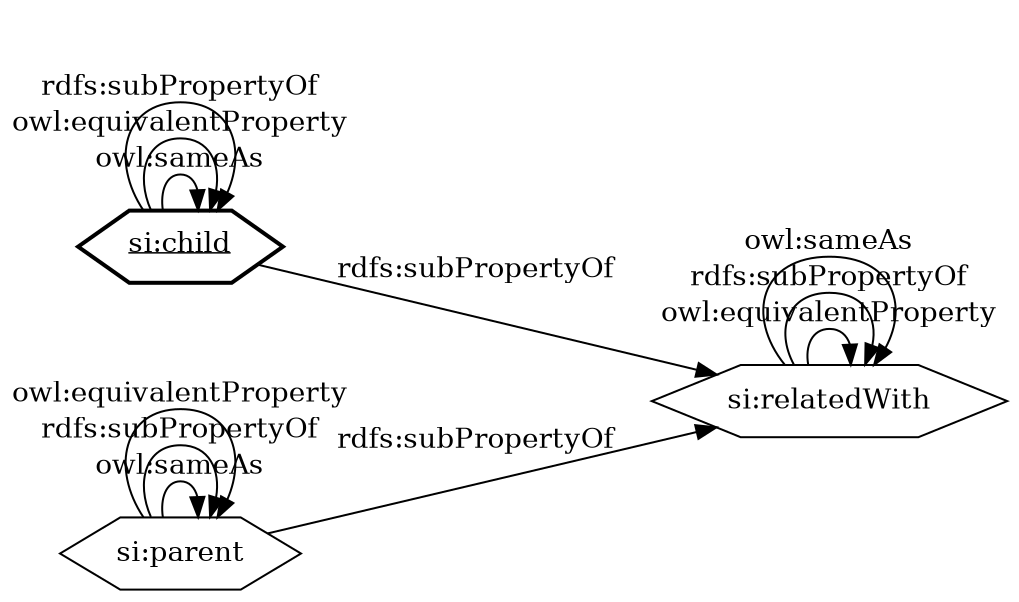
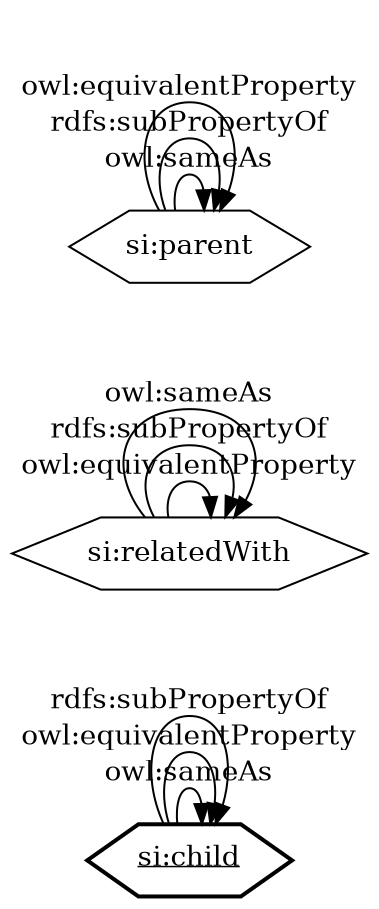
  digraph {
    rankdir=LR
    node [shape=hexagon]
    edge [arrowtail=normal color=black]
    n1 [label=<<U>si:child</U>> style=bold]
    n2 [label="si:relatedWith"]
    n3 [label="si:parent"]
    n1 -> n1 [label="owl:sameAs"]
    n1 -> n1 [label="owl:equivalentProperty"]
    n1 -> n1 [label="rdfs:subPropertyOf"]
-   n1 -> n2 [label="rdfs:subPropertyOf"]
    n2 -> n2 [label="owl:equivalentProperty"]
    n2 -> n2 [label="rdfs:subPropertyOf"]
    n2 -> n2 [label="owl:sameAs"]
-   n3 -> n2 [label="rdfs:subPropertyOf"]
    n3 -> n3 [label="owl:sameAs"]
    n3 -> n3 [label="rdfs:subPropertyOf"]
    n3 -> n3 [label="owl:equivalentProperty"]
  }
